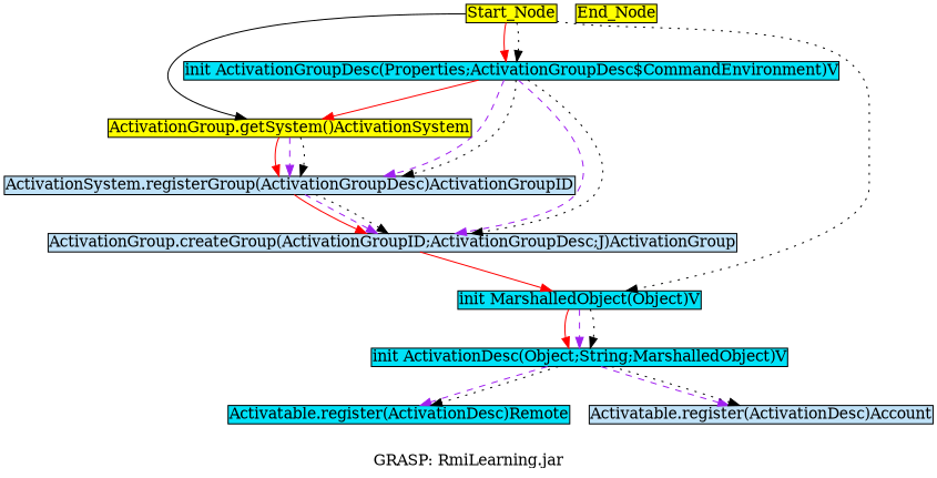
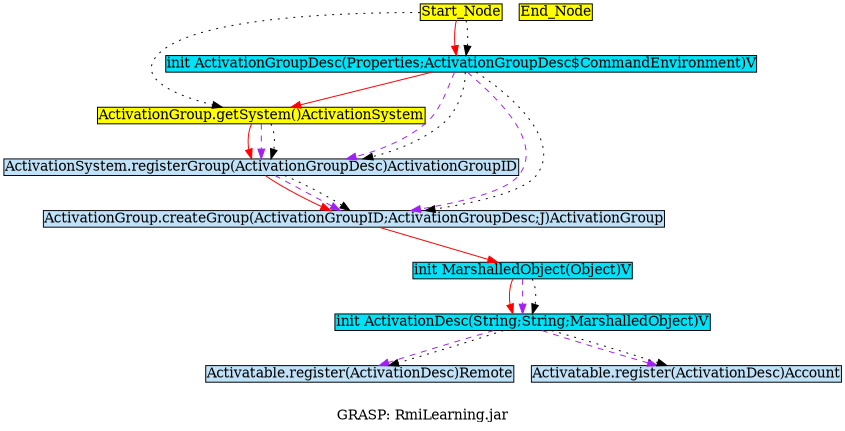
  digraph {
    label="GRASP: RmiLearning.jar"
    node [fillcolor="#c0e2f8" margin=0.02 shape=box style=filled]
    edge [color=black style=dotted]
    Start_Node [fillcolor=yellow height=0 width=0]
    "ActivationGroup.getSystem()ActivationSystem" [fillcolor=yellow height=0 width=0]
    "init ActivationGroupDesc(Properties;ActivationGroupDesc$CommandEnvironment)V" [fillcolor="#00e2f8" height=0 width=0]
    "init MarshalledObject(Object)V" [fillcolor="#00e2f8" height=0 width=0]
    "ActivationSystem.registerGroup(ActivationGroupDesc)ActivationGroupID" [height=0 width=0]
    "ActivationGroup.createGroup(ActivationGroupID;ActivationGroupDesc;J)ActivationGroup" [height=0 width=0]
-   "init ActivationDesc(String;String;MarshalledObject)V" [fillcolor="#00e2f8" height=0 width=0 label="init ActivationDesc(Object;String;MarshalledObject)V"]
-   "Activatable.register(ActivationDesc)Remote" [fillcolor="#00e2f8" height=0 width=0]
+   "init ActivationDesc(String;String;MarshalledObject)V" [fillcolor="#00e2f8" height=0 width=0]
+   "Activatable.register(ActivationDesc)Remote" [height=0 width=0]
    "Activatable.register(ActivationDesc)Account" [height=0 width=0]
    End_Node [fillcolor=yellow height=0 width=0]
-   Start_Node -> "ActivationGroup.getSystem()ActivationSystem" [style=solid]
+   Start_Node -> "ActivationGroup.getSystem()ActivationSystem"
    Start_Node -> "init ActivationGroupDesc(Properties;ActivationGroupDesc$CommandEnvironment)V" [color=red style=solid]
    Start_Node -> "init ActivationGroupDesc(Properties;ActivationGroupDesc$CommandEnvironment)V"
-   Start_Node -> "init MarshalledObject(Object)V"
    "ActivationGroup.getSystem()ActivationSystem" -> "ActivationSystem.registerGroup(ActivationGroupDesc)ActivationGroupID" [color=red style=solid]
    "ActivationGroup.getSystem()ActivationSystem" -> "ActivationSystem.registerGroup(ActivationGroupDesc)ActivationGroupID" [color=purple style=dashed]
    "ActivationGroup.getSystem()ActivationSystem" -> "ActivationSystem.registerGroup(ActivationGroupDesc)ActivationGroupID"
    "init ActivationGroupDesc(Properties;ActivationGroupDesc$CommandEnvironment)V" -> "ActivationGroup.getSystem()ActivationSystem" [color=red style=solid]
    "init ActivationGroupDesc(Properties;ActivationGroupDesc$CommandEnvironment)V" -> "ActivationSystem.registerGroup(ActivationGroupDesc)ActivationGroupID" [color=purple style=dashed]
    "init ActivationGroupDesc(Properties;ActivationGroupDesc$CommandEnvironment)V" -> "ActivationSystem.registerGroup(ActivationGroupDesc)ActivationGroupID"
    "init ActivationGroupDesc(Properties;ActivationGroupDesc$CommandEnvironment)V" -> "ActivationGroup.createGroup(ActivationGroupID;ActivationGroupDesc;J)ActivationGroup" [color=purple style=dashed]
    "init ActivationGroupDesc(Properties;ActivationGroupDesc$CommandEnvironment)V" -> "ActivationGroup.createGroup(ActivationGroupID;ActivationGroupDesc;J)ActivationGroup"
    "init MarshalledObject(Object)V" -> "init ActivationDesc(String;String;MarshalledObject)V" [color=red style=solid]
    "init MarshalledObject(Object)V" -> "init ActivationDesc(String;String;MarshalledObject)V" [color=purple style=dashed]
    "init MarshalledObject(Object)V" -> "init ActivationDesc(String;String;MarshalledObject)V"
    "ActivationSystem.registerGroup(ActivationGroupDesc)ActivationGroupID" -> "ActivationGroup.createGroup(ActivationGroupID;ActivationGroupDesc;J)ActivationGroup" [color=red style=solid]
    "ActivationSystem.registerGroup(ActivationGroupDesc)ActivationGroupID" -> "ActivationGroup.createGroup(ActivationGroupID;ActivationGroupDesc;J)ActivationGroup" [color=purple style=dashed]
    "ActivationSystem.registerGroup(ActivationGroupDesc)ActivationGroupID" -> "ActivationGroup.createGroup(ActivationGroupID;ActivationGroupDesc;J)ActivationGroup"
    "ActivationGroup.createGroup(ActivationGroupID;ActivationGroupDesc;J)ActivationGroup" -> "init MarshalledObject(Object)V" [color=red style=solid]
    "init ActivationDesc(String;String;MarshalledObject)V" -> "Activatable.register(ActivationDesc)Remote" [color=purple style=dashed]
    "init ActivationDesc(String;String;MarshalledObject)V" -> "Activatable.register(ActivationDesc)Remote"
    "init ActivationDesc(String;String;MarshalledObject)V" -> "Activatable.register(ActivationDesc)Account" [color=purple style=dashed]
    "init ActivationDesc(String;String;MarshalledObject)V" -> "Activatable.register(ActivationDesc)Account"
  }
